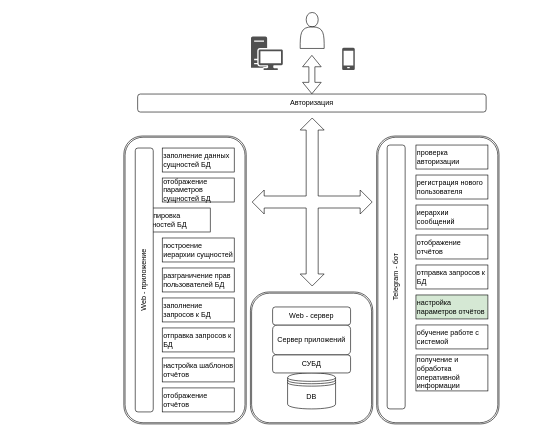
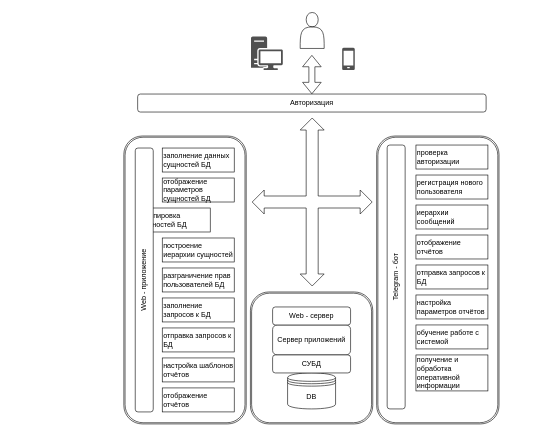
  <mxCell id="0" />
  <mxCell id="1" parent="0" />
  <mxCell id="2" value="Авторизация" style="rounded=1;whiteSpace=wrap;html=1;" parent="1" vertex="1"><mxGeometry x="229" y="156" width="581" height="30" as="geometry" /></mxCell>
  <mxCell id="3" value="&lt;div style=&quot;&quot;&gt;&lt;span style=&quot;background-color: initial;&quot;&gt;заполнение данных сущностей БД&lt;/span&gt;&lt;/div&gt;" style="rounded=0;whiteSpace=wrap;html=1;align=left;" parent="1" vertex="1"><mxGeometry x="270" y="246" width="120" height="40" as="geometry" /></mxCell>
  <mxCell id="4" value="&lt;div style=&quot;&quot;&gt;&lt;span style=&quot;background-color: initial;&quot;&gt;группировка сущностей БД&lt;/span&gt;&lt;/div&gt;" style="rounded=0;whiteSpace=wrap;html=1;align=left;" parent="1" vertex="1"><mxGeometry x="230" y="346" width="120" height="40" as="geometry" /></mxCell>
  <mxCell id="5" value="&lt;div style=&quot;&quot;&gt;&lt;span style=&quot;background-color: initial;&quot;&gt;разграничение прав пользователей БД&lt;/span&gt;&lt;/div&gt;" style="rounded=0;whiteSpace=wrap;html=1;align=left;" parent="1" vertex="1"><mxGeometry x="270" y="446" width="120" height="40" as="geometry" /></mxCell>
  <mxCell id="6" value="&lt;div style=&quot;&quot;&gt;&lt;span style=&quot;background-color: initial;&quot;&gt;построение иерархии сущностей&lt;/span&gt;&lt;/div&gt;" style="rounded=0;whiteSpace=wrap;html=1;align=left;" parent="1" vertex="1"><mxGeometry x="270" y="396" width="120" height="40" as="geometry" /></mxCell>
  <mxCell id="7" value="&lt;div style=&quot;&quot;&gt;отправка запросов к БД&lt;/div&gt;" style="rounded=0;whiteSpace=wrap;html=1;align=left;" parent="1" vertex="1"><mxGeometry x="270" y="546" width="120" height="40" as="geometry" /></mxCell>
  <mxCell id="8" value="&lt;div style=&quot;&quot;&gt;заполнение запросов к БД&lt;/div&gt;" style="rounded=0;whiteSpace=wrap;html=1;align=left;" parent="1" vertex="1"><mxGeometry x="270" y="496" width="120" height="40" as="geometry" /></mxCell>
  <mxCell id="9" value="&lt;div style=&quot;&quot;&gt;настройка шаблонов отчётов&lt;/div&gt;" style="rounded=0;whiteSpace=wrap;html=1;align=left;" parent="1" vertex="1"><mxGeometry x="270" y="596" width="120" height="40" as="geometry" /></mxCell>
  <mxCell id="10" value="&lt;div style=&quot;&quot;&gt;отображение отчётов&lt;/div&gt;" style="rounded=0;whiteSpace=wrap;html=1;align=left;" parent="1" vertex="1"><mxGeometry x="270" y="646" width="120" height="40" as="geometry" /></mxCell>
  <mxCell id="11" value="&lt;div style=&quot;&quot;&gt;отображение параметров сущностей БД&lt;/div&gt;" style="rounded=0;whiteSpace=wrap;html=1;align=left;" parent="1" vertex="1"><mxGeometry x="270" y="296" width="120" height="40" as="geometry" /></mxCell>
  <mxCell id="12" value="DB" style="shape=datastore;whiteSpace=wrap;html=1;" parent="1" vertex="1"><mxGeometry x="479" y="621" width="80" height="60" as="geometry" /></mxCell>
  <mxCell id="13" value="&lt;div style=&quot;&quot;&gt;&lt;span style=&quot;background-color: initial;&quot;&gt;регистрация нового пользователя&lt;/span&gt;&lt;/div&gt;" style="rounded=0;whiteSpace=wrap;html=1;align=left;" parent="1" vertex="1"><mxGeometry x="693" y="291" width="120" height="40" as="geometry" /></mxCell>
  <mxCell id="14" value="&lt;div style=&quot;&quot;&gt;&lt;span style=&quot;background-color: initial;&quot;&gt;проверка авторизации&lt;/span&gt;&lt;/div&gt;" style="rounded=0;whiteSpace=wrap;html=1;align=left;" parent="1" vertex="1"><mxGeometry x="693" y="241" width="120" height="40" as="geometry" /></mxCell>
  <mxCell id="15" value="Web - приложение" style="rounded=1;whiteSpace=wrap;html=1;rotation=-90;" parent="1" vertex="1"><mxGeometry x="20" y="451" width="440" height="30" as="geometry" /></mxCell>
  <mxCell id="16" value="Telegram - бот" style="rounded=1;whiteSpace=wrap;html=1;rotation=-90;" parent="1" vertex="1"><mxGeometry x="440" y="446" width="440" height="30" as="geometry" /></mxCell>
  <mxCell id="17" value="Сервер приложений" style="rounded=1;whiteSpace=wrap;html=1;rotation=0;" parent="1" vertex="1"><mxGeometry x="454" y="541" width="130" height="50" as="geometry" /></mxCell>
  <mxCell id="18" value="&lt;div style=&quot;&quot;&gt;&lt;span style=&quot;background-color: initial;&quot;&gt;иерархии сообщений&lt;/span&gt;&lt;/div&gt;" style="rounded=0;whiteSpace=wrap;html=1;align=left;" parent="1" vertex="1"><mxGeometry x="693" y="341" width="120" height="40" as="geometry" /></mxCell>
  <mxCell id="19" value="&lt;div style=&quot;&quot;&gt;отображение отчётов&lt;/div&gt;" style="rounded=0;whiteSpace=wrap;html=1;align=left;" parent="1" vertex="1"><mxGeometry x="693" y="391" width="120" height="40" as="geometry" /></mxCell>
  <mxCell id="20" value="&lt;div style=&quot;&quot;&gt;отправка запросов к БД&lt;/div&gt;" style="rounded=0;whiteSpace=wrap;html=1;align=left;" parent="1" vertex="1"><mxGeometry x="693" y="441" width="120" height="40" as="geometry" /></mxCell>
- <mxCell id="21" value="&lt;div style=&quot;&quot;&gt;настройка параметров отчётов&lt;/div&gt;" style="rounded=0;whiteSpace=wrap;html=1;align=left;fillColor=#d5e8d4;" parent="1" vertex="1"><mxGeometry x="693" y="491" width="120" height="40" as="geometry" /></mxCell>
+ <mxCell id="21" value="&lt;div style=&quot;&quot;&gt;настройка параметров отчётов&lt;/div&gt;" style="rounded=0;whiteSpace=wrap;html=1;align=left;" parent="1" vertex="1"><mxGeometry x="693" y="491" width="120" height="40" as="geometry" /></mxCell>
  <mxCell id="22" value="&lt;div style=&quot;&quot;&gt;обучение работе с системой&lt;/div&gt;" style="rounded=0;whiteSpace=wrap;html=1;align=left;" parent="1" vertex="1"><mxGeometry x="693" y="541" width="120" height="40" as="geometry" /></mxCell>
  <mxCell id="23" value="Web - сервер" style="rounded=1;whiteSpace=wrap;html=1;rotation=0;" parent="1" vertex="1"><mxGeometry x="454" y="511" width="130" height="30" as="geometry" /></mxCell>
  <mxCell id="24" value="&lt;div style=&quot;&quot;&gt;получение и обработка оперативной информации&lt;/div&gt;" style="rounded=0;whiteSpace=wrap;html=1;align=left;" parent="1" vertex="1"><mxGeometry x="693" y="591" width="120" height="60" as="geometry" /></mxCell>
  <mxCell id="25" value="СУБД" style="rounded=1;whiteSpace=wrap;html=1;rotation=0;" parent="1" vertex="1"><mxGeometry x="454" y="591" width="130" height="30" as="geometry" /></mxCell>
  <mxCell id="26" value="" style="shape=ext;double=1;rounded=1;whiteSpace=wrap;html=1;shadow=0;fillColor=none;" parent="1" vertex="1"><mxGeometry x="206" y="226" width="204" height="480" as="geometry" /></mxCell>
  <mxCell id="27" value="" style="shape=ext;double=1;rounded=1;whiteSpace=wrap;html=1;shadow=0;fillColor=none;" parent="1" vertex="1"><mxGeometry x="627.5" y="226" width="204" height="480" as="geometry" /></mxCell>
  <mxCell id="28" value="" style="shape=actor;whiteSpace=wrap;html=1;shadow=0;fillColor=none;" parent="1" vertex="1"><mxGeometry x="500" y="20" width="40" height="60" as="geometry" /></mxCell>
  <mxCell id="29" value="" style="sketch=0;pointerEvents=1;shadow=0;dashed=0;html=1;strokeColor=none;fillColor=#505050;labelPosition=center;verticalLabelPosition=bottom;verticalAlign=top;outlineConnect=0;align=center;shape=mxgraph.office.devices.workstation;" parent="1" vertex="1"><mxGeometry x="418" y="60" width="53" height="56" as="geometry" /></mxCell>
  <mxCell id="30" value="" style="sketch=0;pointerEvents=1;shadow=0;dashed=0;html=1;strokeColor=none;fillColor=#505050;labelPosition=center;verticalLabelPosition=bottom;verticalAlign=top;outlineConnect=0;align=center;shape=mxgraph.office.devices.cell_phone_generic;" parent="1" vertex="1"><mxGeometry x="570" y="79" width="21" height="37" as="geometry" /></mxCell>
  <mxCell id="31" value="" style="shape=ext;double=1;rounded=1;whiteSpace=wrap;html=1;shadow=0;fillColor=none;" parent="1" vertex="1"><mxGeometry x="417" y="486" width="204" height="220" as="geometry" /></mxCell>
  <mxCell id="32" value="" style="html=1;shadow=0;dashed=0;align=center;verticalAlign=middle;shape=mxgraph.arrows2.quadArrow;dy=10;dx=20;notch=24;arrowHead=10;fillColor=none;" parent="1" vertex="1"><mxGeometry x="420" y="196" width="200" height="280" as="geometry" /></mxCell>
  <mxCell id="33" value="" style="shape=flexArrow;endArrow=classic;startArrow=classic;html=1;rounded=0;" parent="1" edge="1"><mxGeometry width="100" height="100" relative="1" as="geometry"><mxPoint x="519.5" y="156" as="sourcePoint" /><mxPoint x="519.5" y="91" as="targetPoint" /></mxGeometry></mxCell>
